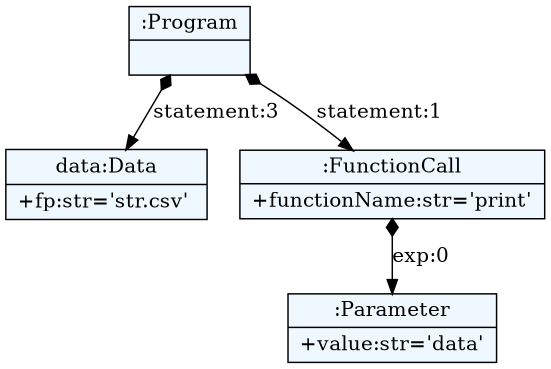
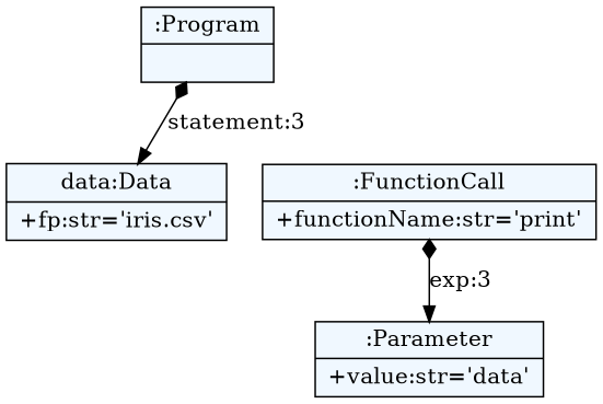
  digraph {
    fontname="Bitstream Vera Sans"
    fontsize=8
    nodesep=0.3
    node [fillcolor=aliceblue shape=record style=filled]
    edge [arrowtail=diamond dir=both]
    n1 [label="{:Program|}"]
-   n2 [label="{data:Data|+fp:str='str.csv'\l}"]
+   n2 [label="{data:Data|+fp:str='iris.csv'\l}"]
    n3 [label="{:FunctionCall|+functionName:str='print'\l}"]
    n4 [label="{:Parameter|+value:str='data'\l}"]
    n1 -> n2 [label="statement:3"]
-   n1 -> n3 [label="statement:1"]
-   n3 -> n4 [label="exp:0"]
+   n3 -> n4 [label="exp:3"]
  }
